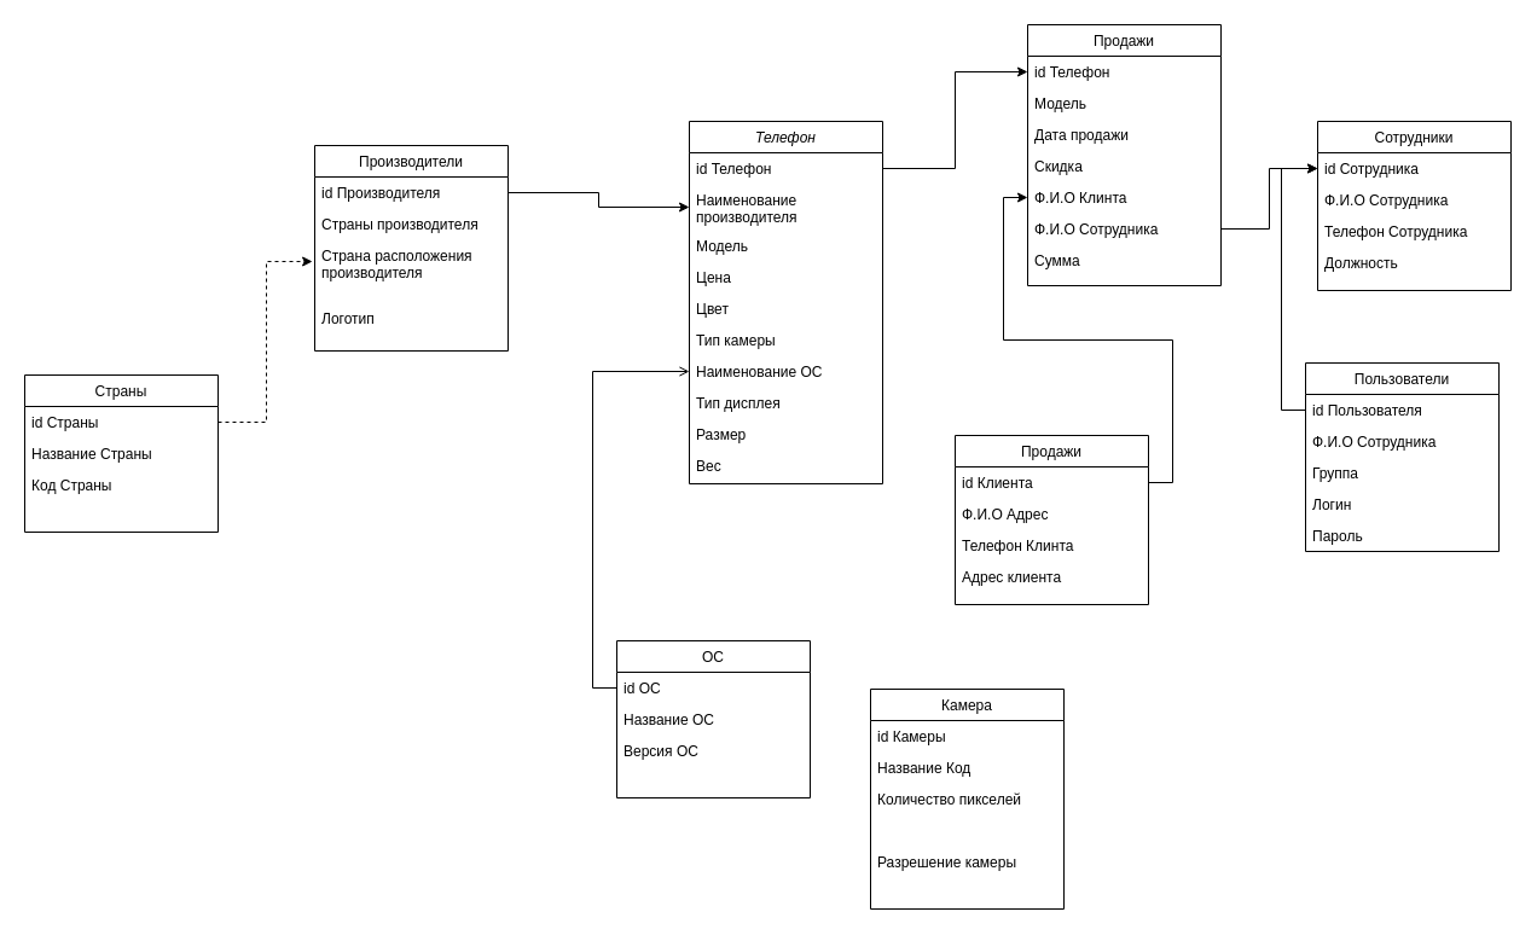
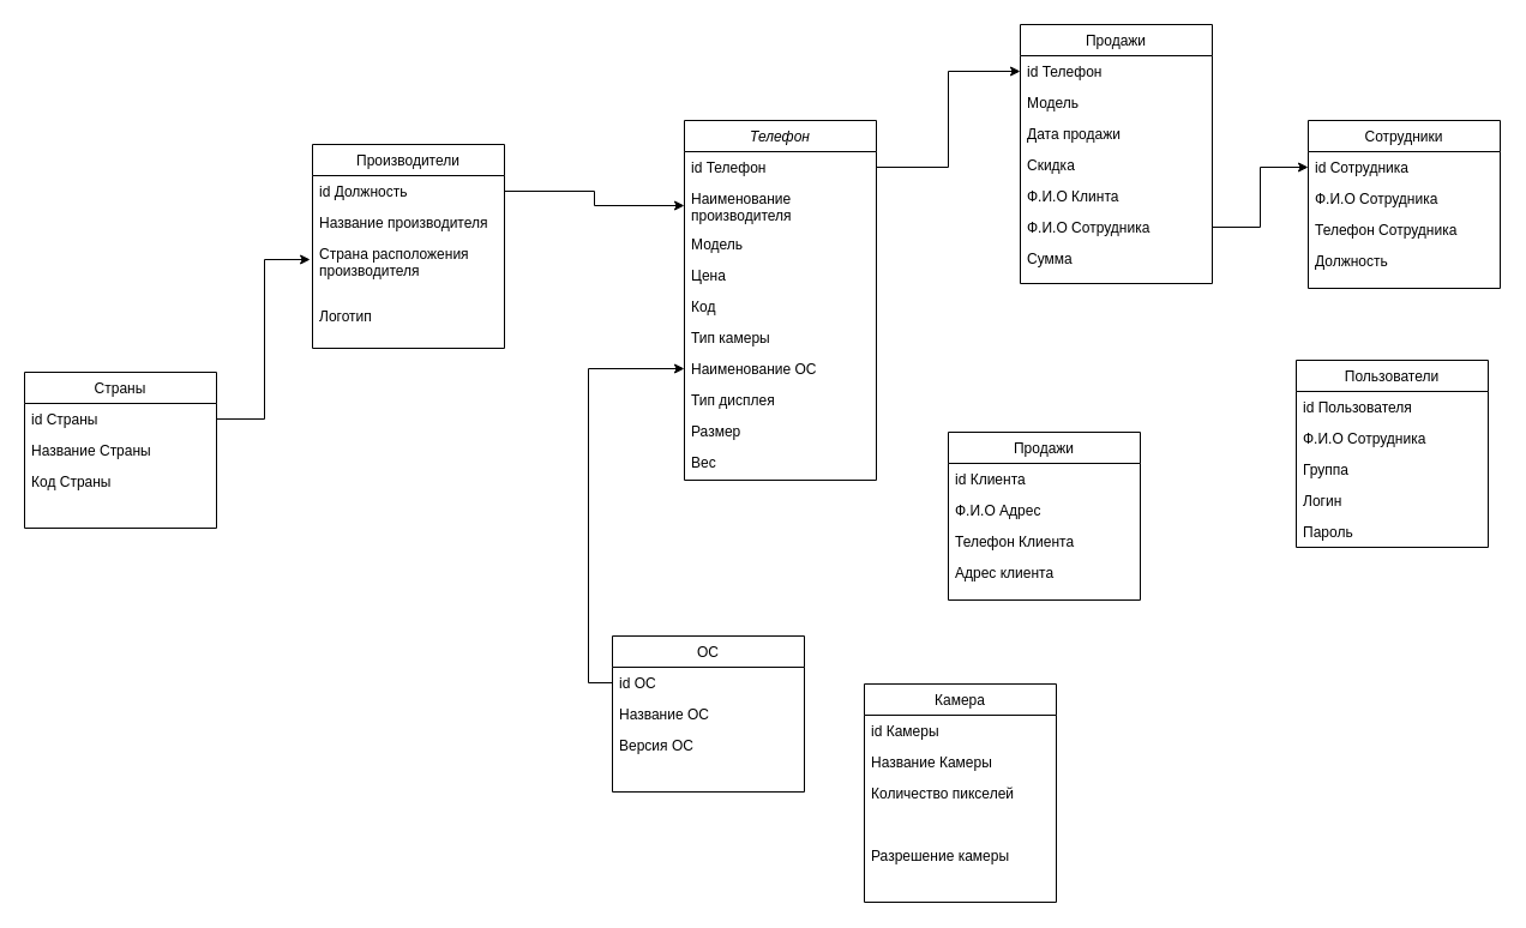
  <mxCell id="0" />
  <mxCell id="1" parent="0" />
  <mxCell id="2" value="Телефон" style="swimlane;fontStyle=2;align=center;verticalAlign=top;childLayout=stackLayout;horizontal=1;startSize=26;horizontalStack=0;resizeParent=1;resizeLast=0;collapsible=1;marginBottom=0;rounded=0;shadow=0;strokeWidth=1;" parent="1" vertex="1"><mxGeometry x="570" y="100" width="160" height="300" as="geometry"><mxRectangle x="230" y="140" width="160" height="26" as="alternateBounds" /></mxGeometry></mxCell>
  <mxCell id="3" value="id Телефон" style="text;align=left;verticalAlign=top;spacingLeft=4;spacingRight=4;overflow=hidden;rotatable=0;points=[[0,0.5],[1,0.5]];portConstraint=eastwest;" parent="2" vertex="1"><mxGeometry y="26" width="160" height="26" as="geometry" /></mxCell>
  <mxCell id="4" value="Наименование производителя" style="text;align=left;verticalAlign=top;spacingLeft=4;spacingRight=4;overflow=hidden;rotatable=0;points=[[0,0.5],[1,0.5]];portConstraint=eastwest;rounded=0;shadow=0;html=0;whiteSpace=wrap;" parent="2" vertex="1"><mxGeometry y="52" width="160" height="38" as="geometry" /></mxCell>
  <mxCell id="5" value="Модель" style="text;align=left;verticalAlign=top;spacingLeft=4;spacingRight=4;overflow=hidden;rotatable=0;points=[[0,0.5],[1,0.5]];portConstraint=eastwest;rounded=0;shadow=0;html=0;" parent="2" vertex="1"><mxGeometry y="90" width="160" height="26" as="geometry" /></mxCell>
  <mxCell id="6" value="Цена" style="text;align=left;verticalAlign=top;spacingLeft=4;spacingRight=4;overflow=hidden;rotatable=0;points=[[0,0.5],[1,0.5]];portConstraint=eastwest;" parent="2" vertex="1"><mxGeometry y="116" width="160" height="26" as="geometry" /></mxCell>
- <mxCell id="7" value="Цвет" style="text;align=left;verticalAlign=top;spacingLeft=4;spacingRight=4;overflow=hidden;rotatable=0;points=[[0,0.5],[1,0.5]];portConstraint=eastwest;" vertex="1" parent="2"><mxGeometry y="142" width="160" height="26" as="geometry" /></mxCell>
+ <mxCell id="7" value="Код" style="text;align=left;verticalAlign=top;spacingLeft=4;spacingRight=4;overflow=hidden;rotatable=0;points=[[0,0.5],[1,0.5]];portConstraint=eastwest;" vertex="1" parent="2"><mxGeometry y="142" width="160" height="26" as="geometry" /></mxCell>
  <mxCell id="8" value="Тип камеры" style="text;align=left;verticalAlign=top;spacingLeft=4;spacingRight=4;overflow=hidden;rotatable=0;points=[[0,0.5],[1,0.5]];portConstraint=eastwest;" vertex="1" parent="2"><mxGeometry y="168" width="160" height="26" as="geometry" /></mxCell>
  <mxCell id="9" value="Наименование ОС" style="text;align=left;verticalAlign=top;spacingLeft=4;spacingRight=4;overflow=hidden;rotatable=0;points=[[0,0.5],[1,0.5]];portConstraint=eastwest;" vertex="1" parent="2"><mxGeometry y="194" width="160" height="26" as="geometry" /></mxCell>
  <mxCell id="10" value="Тип дисплея" style="text;align=left;verticalAlign=top;spacingLeft=4;spacingRight=4;overflow=hidden;rotatable=0;points=[[0,0.5],[1,0.5]];portConstraint=eastwest;" vertex="1" parent="2"><mxGeometry y="220" width="160" height="26" as="geometry" /></mxCell>
  <mxCell id="11" value="Размер" style="text;align=left;verticalAlign=top;spacingLeft=4;spacingRight=4;overflow=hidden;rotatable=0;points=[[0,0.5],[1,0.5]];portConstraint=eastwest;" vertex="1" parent="2"><mxGeometry y="246" width="160" height="26" as="geometry" /></mxCell>
  <mxCell id="12" value="Вес" style="text;align=left;verticalAlign=top;spacingLeft=4;spacingRight=4;overflow=hidden;rotatable=0;points=[[0,0.5],[1,0.5]];portConstraint=eastwest;" vertex="1" parent="2"><mxGeometry y="272" width="160" height="26" as="geometry" /></mxCell>
  <mxCell id="13" value="Продажи" style="swimlane;fontStyle=0;align=center;verticalAlign=top;childLayout=stackLayout;horizontal=1;startSize=26;horizontalStack=0;resizeParent=1;resizeLast=0;collapsible=1;marginBottom=0;rounded=0;shadow=0;strokeWidth=1;" parent="1" vertex="1"><mxGeometry x="850" y="20" width="160" height="216" as="geometry"><mxRectangle x="550" y="140" width="160" height="26" as="alternateBounds" /></mxGeometry></mxCell>
  <mxCell id="14" value="id Телефон" style="text;align=left;verticalAlign=top;spacingLeft=4;spacingRight=4;overflow=hidden;rotatable=0;points=[[0,0.5],[1,0.5]];portConstraint=eastwest;" parent="13" vertex="1"><mxGeometry y="26" width="160" height="26" as="geometry" /></mxCell>
  <mxCell id="15" value="Модель" style="text;align=left;verticalAlign=top;spacingLeft=4;spacingRight=4;overflow=hidden;rotatable=0;points=[[0,0.5],[1,0.5]];portConstraint=eastwest;rounded=0;shadow=0;html=0;" parent="13" vertex="1"><mxGeometry y="52" width="160" height="26" as="geometry" /></mxCell>
  <mxCell id="16" value="Дата продажи" style="text;align=left;verticalAlign=top;spacingLeft=4;spacingRight=4;overflow=hidden;rotatable=0;points=[[0,0.5],[1,0.5]];portConstraint=eastwest;rounded=0;shadow=0;html=0;" parent="13" vertex="1"><mxGeometry y="78" width="160" height="26" as="geometry" /></mxCell>
  <mxCell id="17" value="Скидка" style="text;align=left;verticalAlign=top;spacingLeft=4;spacingRight=4;overflow=hidden;rotatable=0;points=[[0,0.5],[1,0.5]];portConstraint=eastwest;rounded=0;shadow=0;html=0;" parent="13" vertex="1"><mxGeometry y="104" width="160" height="26" as="geometry" /></mxCell>
  <mxCell id="18" value="Ф.И.О Клинта" style="text;align=left;verticalAlign=top;spacingLeft=4;spacingRight=4;overflow=hidden;rotatable=0;points=[[0,0.5],[1,0.5]];portConstraint=eastwest;rounded=0;shadow=0;html=0;" parent="13" vertex="1"><mxGeometry y="130" width="160" height="26" as="geometry" /></mxCell>
  <mxCell id="19" value="Ф.И.О Сотрудника" style="text;align=left;verticalAlign=top;spacingLeft=4;spacingRight=4;overflow=hidden;rotatable=0;points=[[0,0.5],[1,0.5]];portConstraint=eastwest;" parent="13" vertex="1"><mxGeometry y="156" width="160" height="26" as="geometry" /></mxCell>
  <mxCell id="20" value="Сумма" style="text;align=left;verticalAlign=top;spacingLeft=4;spacingRight=4;overflow=hidden;rotatable=0;points=[[0,0.5],[1,0.5]];portConstraint=eastwest;" parent="13" vertex="1"><mxGeometry y="182" width="160" height="26" as="geometry" /></mxCell>
  <mxCell id="21" value="Продажи" style="swimlane;fontStyle=0;align=center;verticalAlign=top;childLayout=stackLayout;horizontal=1;startSize=26;horizontalStack=0;resizeParent=1;resizeLast=0;collapsible=1;marginBottom=0;rounded=0;shadow=0;strokeWidth=1;" vertex="1" parent="1"><mxGeometry x="790" y="360" width="160" height="140" as="geometry"><mxRectangle x="550" y="140" width="160" height="26" as="alternateBounds" /></mxGeometry></mxCell>
  <mxCell id="22" value="id Клиента" style="text;align=left;verticalAlign=top;spacingLeft=4;spacingRight=4;overflow=hidden;rotatable=0;points=[[0,0.5],[1,0.5]];portConstraint=eastwest;" vertex="1" parent="21"><mxGeometry y="26" width="160" height="26" as="geometry" /></mxCell>
  <mxCell id="23" value="Ф.И.О Адрес" style="text;align=left;verticalAlign=top;spacingLeft=4;spacingRight=4;overflow=hidden;rotatable=0;points=[[0,0.5],[1,0.5]];portConstraint=eastwest;rounded=0;shadow=0;html=0;" vertex="1" parent="21"><mxGeometry y="52" width="160" height="26" as="geometry" /></mxCell>
- <mxCell id="24" value="Телефон Клинта" style="text;align=left;verticalAlign=top;spacingLeft=4;spacingRight=4;overflow=hidden;rotatable=0;points=[[0,0.5],[1,0.5]];portConstraint=eastwest;" vertex="1" parent="21"><mxGeometry y="78" width="160" height="26" as="geometry" /></mxCell>
+ <mxCell id="24" value="Телефон Клиента" style="text;align=left;verticalAlign=top;spacingLeft=4;spacingRight=4;overflow=hidden;rotatable=0;points=[[0,0.5],[1,0.5]];portConstraint=eastwest;" vertex="1" parent="21"><mxGeometry y="78" width="160" height="26" as="geometry" /></mxCell>
  <mxCell id="25" value="Адрес клиента" style="text;align=left;verticalAlign=top;spacingLeft=4;spacingRight=4;overflow=hidden;rotatable=0;points=[[0,0.5],[1,0.5]];portConstraint=eastwest;" vertex="1" parent="21"><mxGeometry y="104" width="160" height="26" as="geometry" /></mxCell>
  <mxCell id="26" style="edgeStyle=orthogonalEdgeStyle;rounded=0;orthogonalLoop=1;jettySize=auto;html=1;entryX=0;entryY=0.5;entryDx=0;entryDy=0;" edge="1" parent="1" source="3" target="14"><mxGeometry relative="1" as="geometry" /></mxCell>
- <mxCell id="27" value="" style="edgeStyle=orthogonalEdgeStyle;rounded=0;orthogonalLoop=1;jettySize=auto;html=1;entryX=0;entryY=0.5;entryDx=0;entryDy=0;" edge="1" parent="1" source="22" target="18"><mxGeometry relative="1" as="geometry" /></mxCell>
  <mxCell id="28" value="Сотрудники" style="swimlane;fontStyle=0;align=center;verticalAlign=top;childLayout=stackLayout;horizontal=1;startSize=26;horizontalStack=0;resizeParent=1;resizeLast=0;collapsible=1;marginBottom=0;rounded=0;shadow=0;strokeWidth=1;" vertex="1" parent="1"><mxGeometry x="1090" y="100" width="160" height="140" as="geometry"><mxRectangle x="550" y="140" width="160" height="26" as="alternateBounds" /></mxGeometry></mxCell>
  <mxCell id="29" value="id Сотрудника" style="text;align=left;verticalAlign=top;spacingLeft=4;spacingRight=4;overflow=hidden;rotatable=0;points=[[0,0.5],[1,0.5]];portConstraint=eastwest;" vertex="1" parent="28"><mxGeometry y="26" width="160" height="26" as="geometry" /></mxCell>
  <mxCell id="30" value="Ф.И.О Сотрудника" style="text;align=left;verticalAlign=top;spacingLeft=4;spacingRight=4;overflow=hidden;rotatable=0;points=[[0,0.5],[1,0.5]];portConstraint=eastwest;rounded=0;shadow=0;html=0;" vertex="1" parent="28"><mxGeometry y="52" width="160" height="26" as="geometry" /></mxCell>
  <mxCell id="31" value="Телефон Сотрудника" style="text;align=left;verticalAlign=top;spacingLeft=4;spacingRight=4;overflow=hidden;rotatable=0;points=[[0,0.5],[1,0.5]];portConstraint=eastwest;" vertex="1" parent="28"><mxGeometry y="78" width="160" height="26" as="geometry" /></mxCell>
  <mxCell id="32" value="Должность" style="text;align=left;verticalAlign=top;spacingLeft=4;spacingRight=4;overflow=hidden;rotatable=0;points=[[0,0.5],[1,0.5]];portConstraint=eastwest;" vertex="1" parent="28"><mxGeometry y="104" width="160" height="26" as="geometry" /></mxCell>
- <mxCell id="33" value="" style="edgeStyle=orthogonalEdgeStyle;rounded=0;orthogonalLoop=1;jettySize=auto;html=1;entryX=0;entryY=0.5;entryDx=0;entryDy=0;exitX=0;exitY=0.5;exitDx=0;exitDy=0;" edge="1" parent="1" source="35" target="29"><mxGeometry relative="1" as="geometry"><mxPoint x="1030" y="320" as="sourcePoint" /></mxGeometry></mxCell>
  <mxCell id="34" value="Пользователи" style="swimlane;fontStyle=0;align=center;verticalAlign=top;childLayout=stackLayout;horizontal=1;startSize=26;horizontalStack=0;resizeParent=1;resizeLast=0;collapsible=1;marginBottom=0;rounded=0;shadow=0;strokeWidth=1;" vertex="1" parent="1"><mxGeometry x="1080" y="300" width="160" height="156" as="geometry"><mxRectangle x="550" y="140" width="160" height="26" as="alternateBounds" /></mxGeometry></mxCell>
  <mxCell id="35" value="id Пользователя" style="text;align=left;verticalAlign=top;spacingLeft=4;spacingRight=4;overflow=hidden;rotatable=0;points=[[0,0.5],[1,0.5]];portConstraint=eastwest;" vertex="1" parent="34"><mxGeometry y="26" width="160" height="26" as="geometry" /></mxCell>
  <mxCell id="36" value="Ф.И.О Сотрудника" style="text;align=left;verticalAlign=top;spacingLeft=4;spacingRight=4;overflow=hidden;rotatable=0;points=[[0,0.5],[1,0.5]];portConstraint=eastwest;rounded=0;shadow=0;html=0;" vertex="1" parent="34"><mxGeometry y="52" width="160" height="26" as="geometry" /></mxCell>
  <mxCell id="37" value="Группа" style="text;align=left;verticalAlign=top;spacingLeft=4;spacingRight=4;overflow=hidden;rotatable=0;points=[[0,0.5],[1,0.5]];portConstraint=eastwest;" vertex="1" parent="34"><mxGeometry y="78" width="160" height="26" as="geometry" /></mxCell>
  <mxCell id="38" value="Логин&#10;" style="text;align=left;verticalAlign=top;spacingLeft=4;spacingRight=4;overflow=hidden;rotatable=0;points=[[0,0.5],[1,0.5]];portConstraint=eastwest;" vertex="1" parent="34"><mxGeometry y="104" width="160" height="26" as="geometry" /></mxCell>
  <mxCell id="39" value="Пароль" style="text;align=left;verticalAlign=top;spacingLeft=4;spacingRight=4;overflow=hidden;rotatable=0;points=[[0,0.5],[1,0.5]];portConstraint=eastwest;" vertex="1" parent="34"><mxGeometry y="130" width="160" height="26" as="geometry" /></mxCell>
  <mxCell id="40" value="" style="edgeStyle=orthogonalEdgeStyle;rounded=0;orthogonalLoop=1;jettySize=auto;html=1;entryX=0;entryY=0.5;entryDx=0;entryDy=0;" edge="1" parent="1" source="19" target="29"><mxGeometry relative="1" as="geometry" /></mxCell>
  <mxCell id="41" value="Производители" style="swimlane;fontStyle=0;align=center;verticalAlign=top;childLayout=stackLayout;horizontal=1;startSize=26;horizontalStack=0;resizeParent=1;resizeLast=0;collapsible=1;marginBottom=0;rounded=0;shadow=0;strokeWidth=1;" vertex="1" parent="1"><mxGeometry x="260" y="120" width="160" height="170" as="geometry"><mxRectangle x="130" y="380" width="160" height="26" as="alternateBounds" /></mxGeometry></mxCell>
- <mxCell id="42" value="id Производителя" style="text;align=left;verticalAlign=top;spacingLeft=4;spacingRight=4;overflow=hidden;rotatable=0;points=[[0,0.5],[1,0.5]];portConstraint=eastwest;" vertex="1" parent="41"><mxGeometry y="26" width="160" height="26" as="geometry" /></mxCell>
- <mxCell id="43" value="Страны производителя" style="text;align=left;verticalAlign=top;spacingLeft=4;spacingRight=4;overflow=hidden;rotatable=0;points=[[0,0.5],[1,0.5]];portConstraint=eastwest;rounded=0;shadow=0;html=0;" vertex="1" parent="41"><mxGeometry y="52" width="160" height="26" as="geometry" /></mxCell>
+ <mxCell id="42" value="id Должность" style="text;align=left;verticalAlign=top;spacingLeft=4;spacingRight=4;overflow=hidden;rotatable=0;points=[[0,0.5],[1,0.5]];portConstraint=eastwest;" vertex="1" parent="41"><mxGeometry y="26" width="160" height="26" as="geometry" /></mxCell>
+ <mxCell id="43" value="Название производителя" style="text;align=left;verticalAlign=top;spacingLeft=4;spacingRight=4;overflow=hidden;rotatable=0;points=[[0,0.5],[1,0.5]];portConstraint=eastwest;rounded=0;shadow=0;html=0;" vertex="1" parent="41"><mxGeometry y="52" width="160" height="26" as="geometry" /></mxCell>
  <mxCell id="44" value="Страна расположения &#10;производителя&#10;" style="text;align=left;verticalAlign=top;spacingLeft=4;spacingRight=4;overflow=hidden;rotatable=0;points=[[0,0.5],[1,0.5]];portConstraint=eastwest;fontStyle=0;whiteSpace=wrap;" vertex="1" parent="41"><mxGeometry y="78" width="160" height="52" as="geometry" /></mxCell>
  <mxCell id="45" value="Логотип" style="text;align=left;verticalAlign=top;spacingLeft=4;spacingRight=4;overflow=hidden;rotatable=0;points=[[0,0.5],[1,0.5]];portConstraint=eastwest;" vertex="1" parent="41"><mxGeometry y="130" width="160" height="26" as="geometry" /></mxCell>
  <mxCell id="46" style="edgeStyle=orthogonalEdgeStyle;rounded=0;orthogonalLoop=1;jettySize=auto;html=1;entryX=0;entryY=0.5;entryDx=0;entryDy=0;" edge="1" parent="1" source="42" target="4"><mxGeometry relative="1" as="geometry" /></mxCell>
  <mxCell id="47" value="ОС" style="swimlane;fontStyle=0;align=center;verticalAlign=top;childLayout=stackLayout;horizontal=1;startSize=26;horizontalStack=0;resizeParent=1;resizeLast=0;collapsible=1;marginBottom=0;rounded=0;shadow=0;strokeWidth=1;" vertex="1" parent="1"><mxGeometry x="510" y="530" width="160" height="130" as="geometry"><mxRectangle x="130" y="380" width="160" height="26" as="alternateBounds" /></mxGeometry></mxCell>
  <mxCell id="48" value="id ОС" style="text;align=left;verticalAlign=top;spacingLeft=4;spacingRight=4;overflow=hidden;rotatable=0;points=[[0,0.5],[1,0.5]];portConstraint=eastwest;" vertex="1" parent="47"><mxGeometry y="26" width="160" height="26" as="geometry" /></mxCell>
  <mxCell id="49" value="Название ОС" style="text;align=left;verticalAlign=top;spacingLeft=4;spacingRight=4;overflow=hidden;rotatable=0;points=[[0,0.5],[1,0.5]];portConstraint=eastwest;rounded=0;shadow=0;html=0;" vertex="1" parent="47"><mxGeometry y="52" width="160" height="26" as="geometry" /></mxCell>
  <mxCell id="50" value="Версия ОС" style="text;align=left;verticalAlign=top;spacingLeft=4;spacingRight=4;overflow=hidden;rotatable=0;points=[[0,0.5],[1,0.5]];portConstraint=eastwest;fontStyle=0;whiteSpace=wrap;" vertex="1" parent="47"><mxGeometry y="78" width="160" height="52" as="geometry" /></mxCell>
- <mxCell id="51" style="edgeStyle=orthogonalEdgeStyle;rounded=0;orthogonalLoop=1;jettySize=auto;html=1;exitX=0;exitY=0.5;exitDx=0;exitDy=0;entryX=0;entryY=0.5;entryDx=0;entryDy=0;endArrow=open;" edge="1" parent="1" source="48" target="9"><mxGeometry relative="1" as="geometry" /></mxCell>
+ <mxCell id="51" style="edgeStyle=orthogonalEdgeStyle;rounded=0;orthogonalLoop=1;jettySize=auto;html=1;exitX=0;exitY=0.5;exitDx=0;exitDy=0;entryX=0;entryY=0.5;entryDx=0;entryDy=0;" edge="1" parent="1" source="48" target="9"><mxGeometry relative="1" as="geometry" /></mxCell>
  <mxCell id="52" value="Камера" style="swimlane;fontStyle=0;align=center;verticalAlign=top;childLayout=stackLayout;horizontal=1;startSize=26;horizontalStack=0;resizeParent=1;resizeLast=0;collapsible=1;marginBottom=0;rounded=0;shadow=0;strokeWidth=1;" vertex="1" parent="1"><mxGeometry x="720" y="570" width="160" height="182" as="geometry"><mxRectangle x="130" y="380" width="160" height="26" as="alternateBounds" /></mxGeometry></mxCell>
  <mxCell id="53" value="id Камеры" style="text;align=left;verticalAlign=top;spacingLeft=4;spacingRight=4;overflow=hidden;rotatable=0;points=[[0,0.5],[1,0.5]];portConstraint=eastwest;" vertex="1" parent="52"><mxGeometry y="26" width="160" height="26" as="geometry" /></mxCell>
- <mxCell id="54" value="Название Код" style="text;align=left;verticalAlign=top;spacingLeft=4;spacingRight=4;overflow=hidden;rotatable=0;points=[[0,0.5],[1,0.5]];portConstraint=eastwest;rounded=0;shadow=0;html=0;" vertex="1" parent="52"><mxGeometry y="52" width="160" height="26" as="geometry" /></mxCell>
+ <mxCell id="54" value="Название Камеры" style="text;align=left;verticalAlign=top;spacingLeft=4;spacingRight=4;overflow=hidden;rotatable=0;points=[[0,0.5],[1,0.5]];portConstraint=eastwest;rounded=0;shadow=0;html=0;" vertex="1" parent="52"><mxGeometry y="52" width="160" height="26" as="geometry" /></mxCell>
  <mxCell id="55" value="Количество пикселей" style="text;align=left;verticalAlign=top;spacingLeft=4;spacingRight=4;overflow=hidden;rotatable=0;points=[[0,0.5],[1,0.5]];portConstraint=eastwest;fontStyle=0;whiteSpace=wrap;" vertex="1" parent="52"><mxGeometry y="78" width="160" height="52" as="geometry" /></mxCell>
  <mxCell id="56" value="Разрешение камеры" style="text;align=left;verticalAlign=top;spacingLeft=4;spacingRight=4;overflow=hidden;rotatable=0;points=[[0,0.5],[1,0.5]];portConstraint=eastwest;fontStyle=0;whiteSpace=wrap;" vertex="1" parent="52"><mxGeometry y="130" width="160" height="52" as="geometry" /></mxCell>
  <mxCell id="57" value="Страны" style="swimlane;fontStyle=0;align=center;verticalAlign=top;childLayout=stackLayout;horizontal=1;startSize=26;horizontalStack=0;resizeParent=1;resizeLast=0;collapsible=1;marginBottom=0;rounded=0;shadow=0;strokeWidth=1;" vertex="1" parent="1"><mxGeometry x="20" y="310" width="160" height="130" as="geometry"><mxRectangle x="130" y="380" width="160" height="26" as="alternateBounds" /></mxGeometry></mxCell>
  <mxCell id="58" value="id Страны" style="text;align=left;verticalAlign=top;spacingLeft=4;spacingRight=4;overflow=hidden;rotatable=0;points=[[0,0.5],[1,0.5]];portConstraint=eastwest;" vertex="1" parent="57"><mxGeometry y="26" width="160" height="26" as="geometry" /></mxCell>
  <mxCell id="59" value="Название Страны" style="text;align=left;verticalAlign=top;spacingLeft=4;spacingRight=4;overflow=hidden;rotatable=0;points=[[0,0.5],[1,0.5]];portConstraint=eastwest;rounded=0;shadow=0;html=0;" vertex="1" parent="57"><mxGeometry y="52" width="160" height="26" as="geometry" /></mxCell>
  <mxCell id="60" value="Код Страны" style="text;align=left;verticalAlign=top;spacingLeft=4;spacingRight=4;overflow=hidden;rotatable=0;points=[[0,0.5],[1,0.5]];portConstraint=eastwest;fontStyle=0;whiteSpace=wrap;" vertex="1" parent="57"><mxGeometry y="78" width="160" height="52" as="geometry" /></mxCell>
- <mxCell id="61" style="edgeStyle=orthogonalEdgeStyle;rounded=0;orthogonalLoop=1;jettySize=auto;html=1;exitX=1;exitY=0.5;exitDx=0;exitDy=0;entryX=-0.012;entryY=0.346;entryDx=0;entryDy=0;entryPerimeter=0;dashed=1;" edge="1" parent="1" source="58" target="44"><mxGeometry relative="1" as="geometry" /></mxCell>
+ <mxCell id="61" style="edgeStyle=orthogonalEdgeStyle;rounded=0;orthogonalLoop=1;jettySize=auto;html=1;exitX=1;exitY=0.5;exitDx=0;exitDy=0;entryX=-0.012;entryY=0.346;entryDx=0;entryDy=0;entryPerimeter=0;" edge="1" parent="1" source="58" target="44"><mxGeometry relative="1" as="geometry" /></mxCell>
